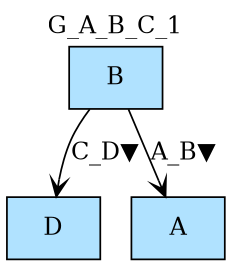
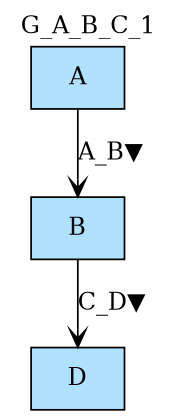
  digraph {
    label=G_A_B_C_1
    labelfontsize=12
    labelloc=tl
    node [fillcolor=lightskyblue1 shape=box style=filled]
    edge [arrowhead=vee]
    n1 [label=B]
    n2 [label=D]
    n3 [label=A]
    n1 -> n2 [label="C_D▼"]
-   n1 -> n3 [label="A_B▼"]
+   n3 -> n1 [label="A_B▼"]
  }
